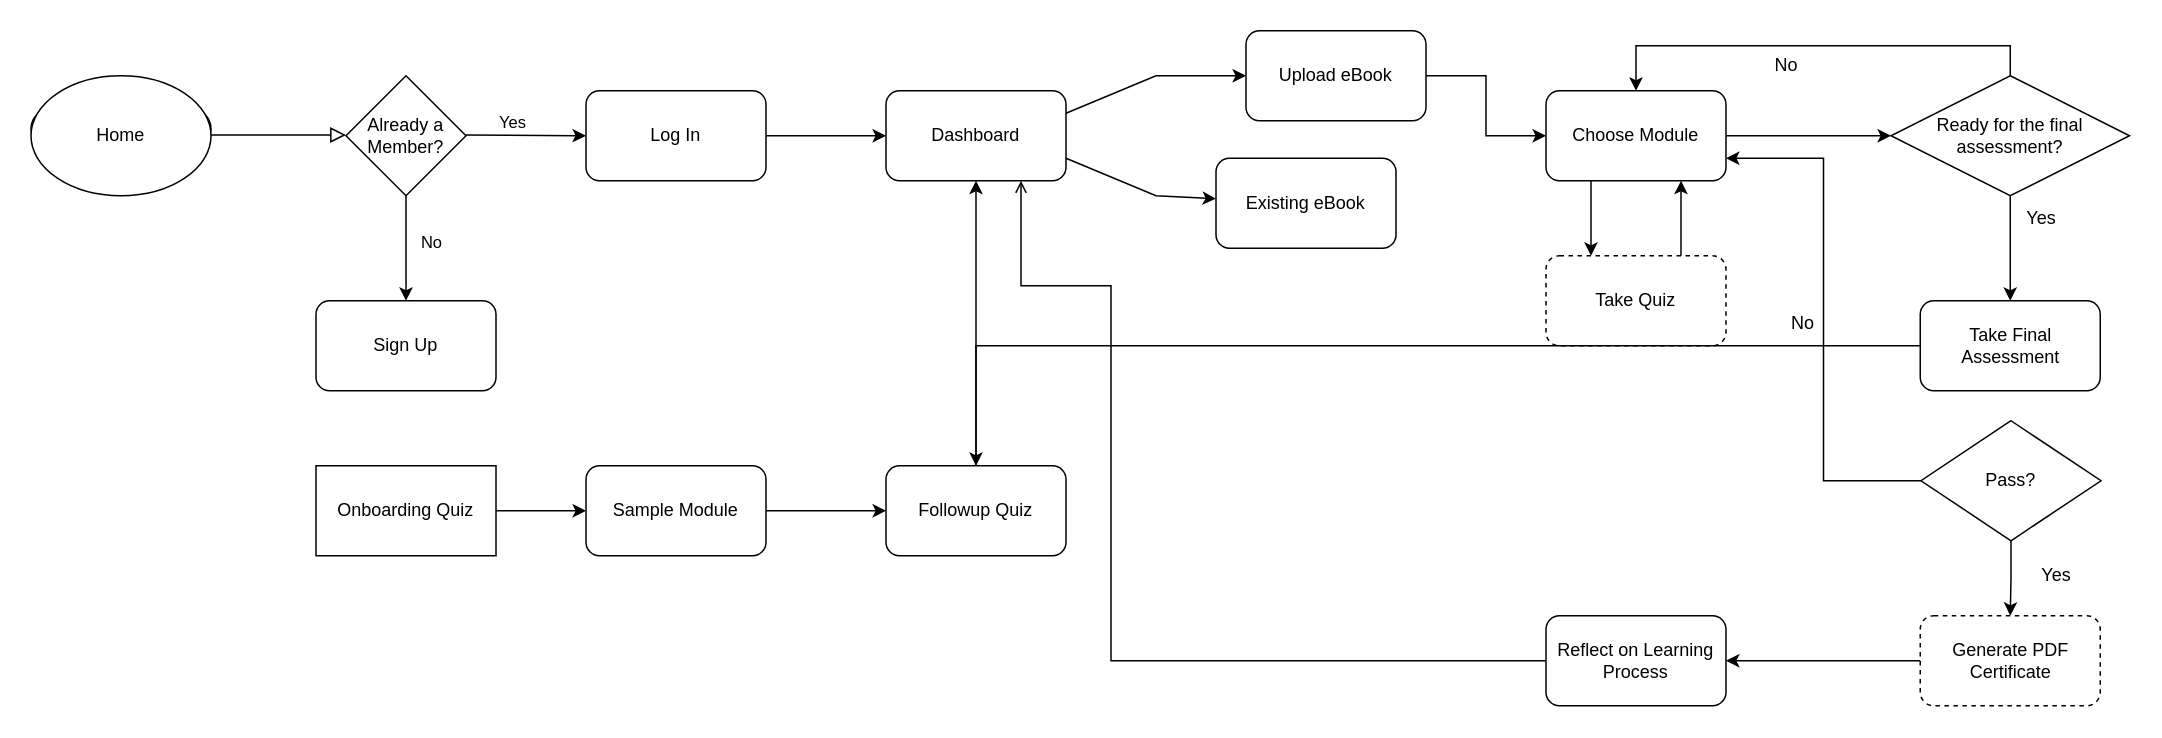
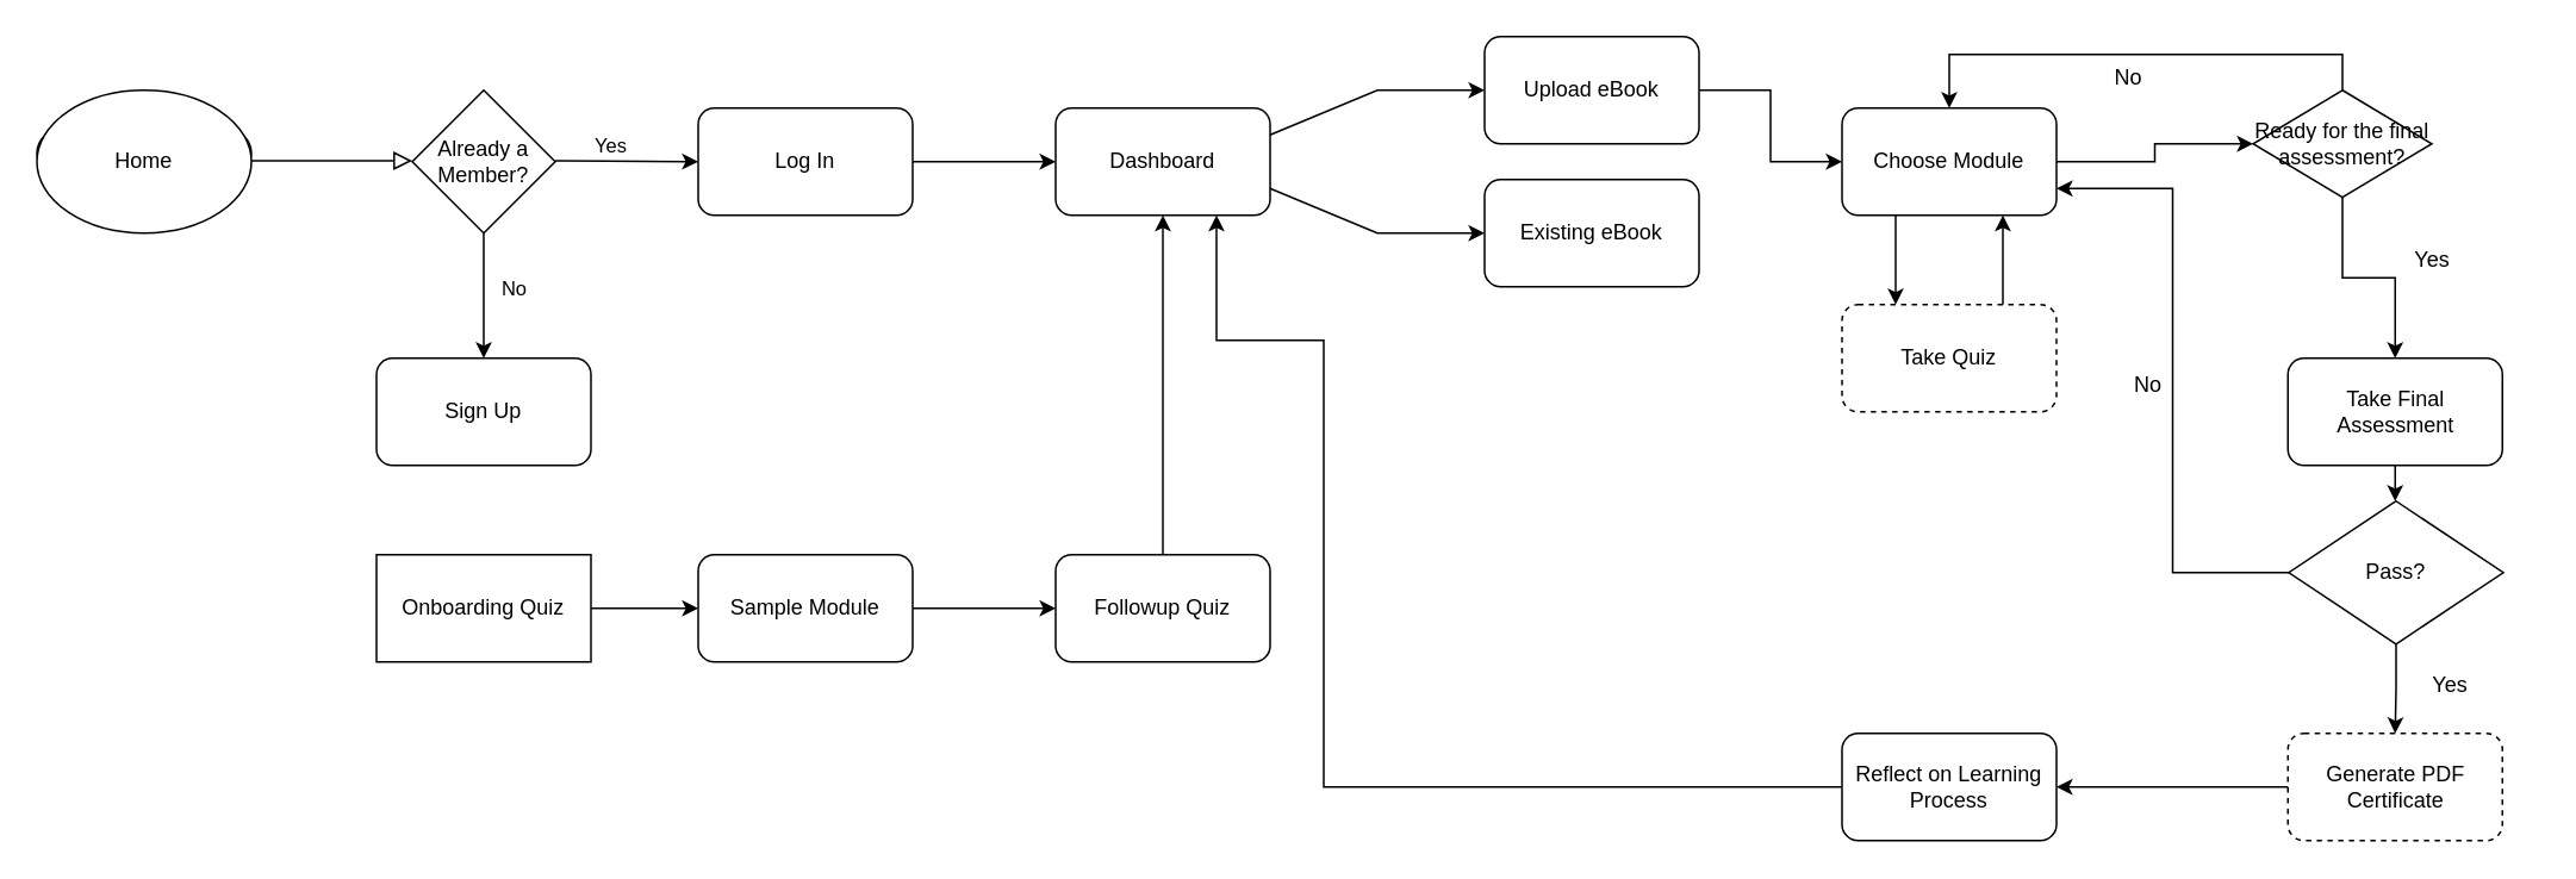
  <mxCell id="0" />
  <mxCell id="1" parent="0" />
  <mxCell id="2" value="" style="rounded=0;html=1;jettySize=auto;orthogonalLoop=1;fontSize=11;endArrow=block;endFill=0;endSize=8;strokeWidth=1;shadow=0;labelBackgroundColor=none;edgeStyle=orthogonalEdgeStyle;" edge="1" parent="1"><mxGeometry relative="1" as="geometry"><mxPoint x="140" y="89.5" as="sourcePoint" /><mxPoint x="230" y="89.5" as="targetPoint" /></mxGeometry></mxCell>
  <mxCell id="3" value="Sign Up/Login Page" style="ellipse;whiteSpace=wrap;html=1;" vertex="1" parent="1"><mxGeometry x="20" y="60" width="120" height="50" as="geometry" /></mxCell>
  <mxCell id="4" value="Already a Member?" style="rhombus;whiteSpace=wrap;html=1;" vertex="1" parent="1"><mxGeometry x="230" y="50" width="80" height="80" as="geometry" /></mxCell>
  <mxCell id="5" value="Home" style="ellipse;whiteSpace=wrap;html=1;" vertex="1" parent="1"><mxGeometry x="20" y="50" width="120" height="80" as="geometry" /></mxCell>
  <mxCell id="6" value="" style="endArrow=classic;html=1;rounded=0;exitX=0.5;exitY=1;exitDx=0;exitDy=0;" edge="1" parent="1" source="4"><mxGeometry width="50" height="50" relative="1" as="geometry"><mxPoint x="270" y="160" as="sourcePoint" /><mxPoint x="270" y="200" as="targetPoint" /></mxGeometry></mxCell>
  <mxCell id="7" value="Yes" style="edgeLabel;html=1;align=center;verticalAlign=middle;resizable=0;points=[];" vertex="1" connectable="0" parent="6"><mxGeometry x="-0.423" y="3" relative="1" as="geometry"><mxPoint x="67" y="-70" as="offset" /></mxGeometry></mxCell>
  <mxCell id="8" value="No" style="edgeLabel;html=1;align=center;verticalAlign=middle;resizable=0;points=[];" vertex="1" connectable="0" parent="1"><mxGeometry x="280" y="170" as="geometry"><mxPoint x="6" y="-10" as="offset" /></mxGeometry></mxCell>
  <mxCell id="9" value="Log In" style="rounded=1;whiteSpace=wrap;html=1;" vertex="1" parent="1"><mxGeometry x="390" y="60" width="120" height="60" as="geometry" /></mxCell>
  <mxCell id="10" value="" style="endArrow=classic;html=1;rounded=0;entryX=0;entryY=0.5;entryDx=0;entryDy=0;" edge="1" parent="1" target="9"><mxGeometry width="50" height="50" relative="1" as="geometry"><mxPoint x="310" y="89.5" as="sourcePoint" /><mxPoint x="380" y="89.5" as="targetPoint" /></mxGeometry></mxCell>
  <mxCell id="11" value="Sign Up" style="rounded=1;whiteSpace=wrap;html=1;" vertex="1" parent="1"><mxGeometry x="210" y="200" width="120" height="60" as="geometry" /></mxCell>
  <mxCell id="12" style="edgeStyle=orthogonalEdgeStyle;rounded=0;orthogonalLoop=1;jettySize=auto;html=1;exitX=1;exitY=0.5;exitDx=0;exitDy=0;" edge="1" parent="1" source="13" target="16"><mxGeometry relative="1" as="geometry" /></mxCell>
  <mxCell id="13" value="Onboarding Quiz" style="whiteSpace=wrap;html=1;rounded=0;" vertex="1" parent="1"><mxGeometry x="210" y="310" width="120" height="60" as="geometry" /></mxCell>
  <mxCell id="14" value="Dashboard" style="rounded=1;whiteSpace=wrap;html=1;" vertex="1" parent="1"><mxGeometry x="590" y="60" width="120" height="60" as="geometry" /></mxCell>
  <mxCell id="15" style="edgeStyle=orthogonalEdgeStyle;rounded=0;orthogonalLoop=1;jettySize=auto;html=1;exitX=1;exitY=0.5;exitDx=0;exitDy=0;entryX=0;entryY=0.5;entryDx=0;entryDy=0;" edge="1" parent="1" source="16" target="19"><mxGeometry relative="1" as="geometry" /></mxCell>
  <mxCell id="16" value="Sample Module" style="rounded=1;whiteSpace=wrap;html=1;" vertex="1" parent="1"><mxGeometry x="390" y="310" width="120" height="60" as="geometry" /></mxCell>
  <mxCell id="17" value="" style="endArrow=classic;html=1;rounded=0;entryX=0;entryY=0.5;entryDx=0;entryDy=0;exitX=1;exitY=0.5;exitDx=0;exitDy=0;" edge="1" parent="1" source="9" target="14"><mxGeometry width="50" height="50" relative="1" as="geometry"><mxPoint x="520" y="130" as="sourcePoint" /><mxPoint x="570" y="80" as="targetPoint" /></mxGeometry></mxCell>
  <mxCell id="18" style="edgeStyle=orthogonalEdgeStyle;rounded=0;orthogonalLoop=1;jettySize=auto;html=1;exitX=0.5;exitY=0;exitDx=0;exitDy=0;entryX=0.5;entryY=1;entryDx=0;entryDy=0;" edge="1" parent="1" source="19" target="14"><mxGeometry relative="1" as="geometry" /></mxCell>
  <mxCell id="19" value="Followup Quiz" style="rounded=1;whiteSpace=wrap;html=1;" vertex="1" parent="1"><mxGeometry x="590" y="310" width="120" height="60" as="geometry" /></mxCell>
  <mxCell id="20" style="edgeStyle=orthogonalEdgeStyle;rounded=0;orthogonalLoop=1;jettySize=auto;html=1;entryX=0;entryY=0.5;entryDx=0;entryDy=0;" edge="1" parent="1" source="21" target="27"><mxGeometry relative="1" as="geometry" /></mxCell>
  <mxCell id="21" value="Upload eBook" style="rounded=1;whiteSpace=wrap;html=1;" vertex="1" parent="1"><mxGeometry x="830" y="20" width="120" height="60" as="geometry" /></mxCell>
  <mxCell id="22" value="" style="endArrow=classic;html=1;rounded=0;exitX=1;exitY=0.75;exitDx=0;exitDy=0;" edge="1" parent="1" source="14" target="23"><mxGeometry width="50" height="50" relative="1" as="geometry"><mxPoint x="730" y="90" as="sourcePoint" /><mxPoint x="790" y="80" as="targetPoint" /><Array as="points"><mxPoint x="770" y="130" /></Array></mxGeometry></mxCell>
- <mxCell id="23" value="Existing eBook" style="rounded=1;whiteSpace=wrap;html=1;" vertex="1" parent="1"><mxGeometry x="810" y="105" width="120" height="60" as="geometry" /></mxCell>
+ <mxCell id="23" value="Existing eBook" style="rounded=1;whiteSpace=wrap;html=1;" vertex="1" parent="1"><mxGeometry x="830" y="100" width="120" height="60" as="geometry" /></mxCell>
  <mxCell id="24" value="" style="endArrow=classic;html=1;rounded=0;exitX=1;exitY=0.25;exitDx=0;exitDy=0;entryX=0;entryY=0.5;entryDx=0;entryDy=0;" edge="1" parent="1" source="14" target="21"><mxGeometry width="50" height="50" relative="1" as="geometry"><mxPoint x="710" y="55" as="sourcePoint" /><mxPoint x="830" y="80" as="targetPoint" /><Array as="points"><mxPoint x="770" y="50" /></Array></mxGeometry></mxCell>
  <mxCell id="25" style="edgeStyle=orthogonalEdgeStyle;rounded=0;orthogonalLoop=1;jettySize=auto;html=1;entryX=0.25;entryY=0;entryDx=0;entryDy=0;exitX=0.25;exitY=1;exitDx=0;exitDy=0;" edge="1" parent="1" source="27" target="29"><mxGeometry relative="1" as="geometry"><mxPoint x="1200" y="90" as="targetPoint" /><Array as="points" /></mxGeometry></mxCell>
  <mxCell id="26" style="edgeStyle=orthogonalEdgeStyle;rounded=0;orthogonalLoop=1;jettySize=auto;html=1;entryX=0;entryY=0.5;entryDx=0;entryDy=0;" edge="1" parent="1" source="27" target="32"><mxGeometry relative="1" as="geometry"><mxPoint x="1200" y="90" as="targetPoint" /></mxGeometry></mxCell>
  <mxCell id="27" value="Choose Module" style="rounded=1;whiteSpace=wrap;html=1;" vertex="1" parent="1"><mxGeometry x="1030" y="60" width="120" height="60" as="geometry" /></mxCell>
  <mxCell id="28" style="edgeStyle=orthogonalEdgeStyle;rounded=0;orthogonalLoop=1;jettySize=auto;html=1;exitX=0.75;exitY=0;exitDx=0;exitDy=0;entryX=0.75;entryY=1;entryDx=0;entryDy=0;" edge="1" parent="1" source="29" target="27"><mxGeometry relative="1" as="geometry" /></mxCell>
  <mxCell id="29" value="Take Quiz" style="rounded=1;whiteSpace=wrap;html=1;dashed=1;" vertex="1" parent="1"><mxGeometry x="1030" y="170" width="120" height="60" as="geometry" /></mxCell>
  <mxCell id="30" style="edgeStyle=orthogonalEdgeStyle;rounded=0;orthogonalLoop=1;jettySize=auto;html=1;exitX=0.5;exitY=0;exitDx=0;exitDy=0;entryX=0.5;entryY=0;entryDx=0;entryDy=0;" edge="1" parent="1" source="32" target="27"><mxGeometry relative="1" as="geometry" /></mxCell>
  <mxCell id="31" style="edgeStyle=orthogonalEdgeStyle;rounded=0;orthogonalLoop=1;jettySize=auto;html=1;entryX=0.5;entryY=0;entryDx=0;entryDy=0;" edge="1" parent="1" source="32" target="35"><mxGeometry relative="1" as="geometry" /></mxCell>
- <mxCell id="32" value="Ready for the final assessment?" style="rhombus;whiteSpace=wrap;html=1;" vertex="1" parent="1"><mxGeometry x="1260" y="50" width="159" height="80" as="geometry" /></mxCell>
+ <mxCell id="32" value="Ready for the final assessment?" style="rhombus;whiteSpace=wrap;html=1;" vertex="1" parent="1"><mxGeometry x="1260" y="50" width="100" height="60" as="geometry" /></mxCell>
  <mxCell id="33" value="No" style="text;html=1;align=center;verticalAlign=middle;resizable=0;points=[];autosize=1;strokeColor=none;fillColor=none;" vertex="1" parent="1"><mxGeometry x="1170" y="28" width="40" height="30" as="geometry" /></mxCell>
- <mxCell id="34" style="edgeStyle=orthogonalEdgeStyle;rounded=0;orthogonalLoop=1;jettySize=auto;html=1;" edge="1" parent="1" source="35" target="19"><mxGeometry relative="1" as="geometry" /></mxCell>
+ <mxCell id="34" style="edgeStyle=orthogonalEdgeStyle;rounded=0;orthogonalLoop=1;jettySize=auto;html=1;entryX=0.5;entryY=0;entryDx=0;entryDy=0;" edge="1" parent="1" source="35" target="38"><mxGeometry relative="1" as="geometry" /></mxCell>
  <mxCell id="35" value="Take Final Assessment" style="rounded=1;whiteSpace=wrap;html=1;" vertex="1" parent="1"><mxGeometry x="1279.5" y="200" width="120" height="60" as="geometry" /></mxCell>
  <mxCell id="36" style="edgeStyle=orthogonalEdgeStyle;rounded=0;orthogonalLoop=1;jettySize=auto;html=1;entryX=0.5;entryY=0;entryDx=0;entryDy=0;" edge="1" parent="1" source="38" target="39"><mxGeometry relative="1" as="geometry" /></mxCell>
  <mxCell id="37" style="edgeStyle=orthogonalEdgeStyle;rounded=0;orthogonalLoop=1;jettySize=auto;html=1;exitX=0;exitY=0.5;exitDx=0;exitDy=0;entryX=1;entryY=0.75;entryDx=0;entryDy=0;" edge="1" parent="1" source="38" target="27"><mxGeometry relative="1" as="geometry" /></mxCell>
  <mxCell id="38" value="Pass?" style="rhombus;whiteSpace=wrap;html=1;" vertex="1" parent="1"><mxGeometry x="1280" y="280" width="120" height="80" as="geometry" /></mxCell>
  <mxCell id="39" value="Generate PDF Certificate" style="rounded=1;whiteSpace=wrap;html=1;dashed=1;" vertex="1" parent="1"><mxGeometry x="1279.5" y="410" width="120" height="60" as="geometry" /></mxCell>
  <mxCell id="40" value="Yes" style="text;html=1;align=center;verticalAlign=middle;resizable=0;points=[];autosize=1;strokeColor=none;fillColor=none;" vertex="1" parent="1"><mxGeometry x="1340" y="130" width="40" height="30" as="geometry" /></mxCell>
  <mxCell id="41" value="Yes" style="text;html=1;align=center;verticalAlign=middle;resizable=0;points=[];autosize=1;strokeColor=none;fillColor=none;" vertex="1" parent="1"><mxGeometry x="1350" y="368" width="40" height="30" as="geometry" /></mxCell>
  <mxCell id="42" value="No" style="text;html=1;align=center;verticalAlign=middle;resizable=0;points=[];autosize=1;strokeColor=none;fillColor=none;" vertex="1" parent="1"><mxGeometry x="1181" y="200" width="40" height="30" as="geometry" /></mxCell>
  <mxCell id="43" style="edgeStyle=orthogonalEdgeStyle;rounded=0;orthogonalLoop=1;jettySize=auto;html=1;entryX=1;entryY=0.5;entryDx=0;entryDy=0;exitX=0;exitY=0.5;exitDx=0;exitDy=0;" edge="1" parent="1" source="39"><mxGeometry relative="1" as="geometry"><mxPoint x="1150" y="440" as="targetPoint" /><mxPoint x="1160" y="439.5" as="sourcePoint" /></mxGeometry></mxCell>
  <mxCell id="44" value="Reflect on Learning Process" style="rounded=1;whiteSpace=wrap;html=1;" vertex="1" parent="1"><mxGeometry x="1030" y="410" width="120" height="60" as="geometry" /></mxCell>
- <mxCell id="45" value="" style="endArrow=open;html=1;rounded=0;exitX=0;exitY=0.5;exitDx=0;exitDy=0;entryX=0.75;entryY=1;entryDx=0;entryDy=0;" edge="1" parent="1" source="44" target="14"><mxGeometry width="50" height="50" relative="1" as="geometry"><mxPoint x="660" y="430" as="sourcePoint" /><mxPoint x="710" y="380" as="targetPoint" /><Array as="points"><mxPoint x="740" y="440" /><mxPoint x="740" y="190" /><mxPoint x="680" y="190" /></Array></mxGeometry></mxCell>
+ <mxCell id="45" value="" style="endArrow=classic;html=1;rounded=0;exitX=0;exitY=0.5;exitDx=0;exitDy=0;entryX=0.75;entryY=1;entryDx=0;entryDy=0;" edge="1" parent="1" source="44" target="14"><mxGeometry width="50" height="50" relative="1" as="geometry"><mxPoint x="660" y="430" as="sourcePoint" /><mxPoint x="710" y="380" as="targetPoint" /><Array as="points"><mxPoint x="740" y="440" /><mxPoint x="740" y="190" /><mxPoint x="680" y="190" /></Array></mxGeometry></mxCell>
